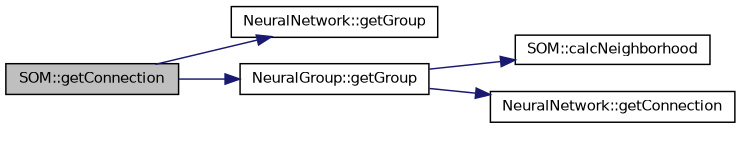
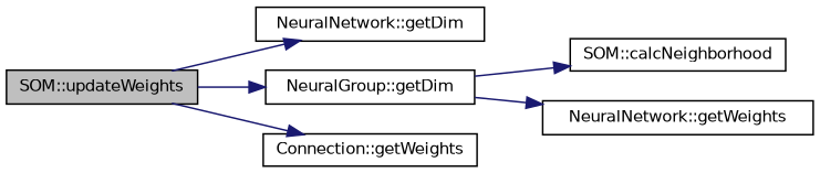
  digraph {
    rankdir=LR
    node [color=black fillcolor=white fontname=Helvetica fontsize=10 shape=record style=filled]
    edge [color=midnightblue fontname=Helvetica fontsize=10 labelfontname=Helvetica labelfontsize=10 style=solid]
-   n1 [fillcolor=grey75 fontcolor=black height=0.2 label="SOM::getConnection" width=0.4]
-   n2 [height=0.2 label="NeuralNetwork::getGroup" width=0.4]
-   n3 [height=0.2 label="NeuralGroup::getGroup" width=0.4]
+   n1 [fillcolor=grey75 fontcolor=black height=0.2 label="SOM::updateWeights" width=0.4]
+   n2 [height=0.2 label="NeuralNetwork::getDim" width=0.4]
+   n3 [height=0.2 label="NeuralGroup::getDim" width=0.4]
+   n4 [height=0.2 label="Connection::getWeights" width=0.4]
    n5 [height=0.2 label="SOM::calcNeighborhood" width=0.4]
-   n6 [height=0.2 label="NeuralNetwork::getConnection" width=0.4]
+   n6 [height=0.2 label="NeuralNetwork::getWeights" width=0.4]
    n1 -> n2
    n1 -> n3
+   n1 -> n4
    n3 -> n5
    n3 -> n6
  }
